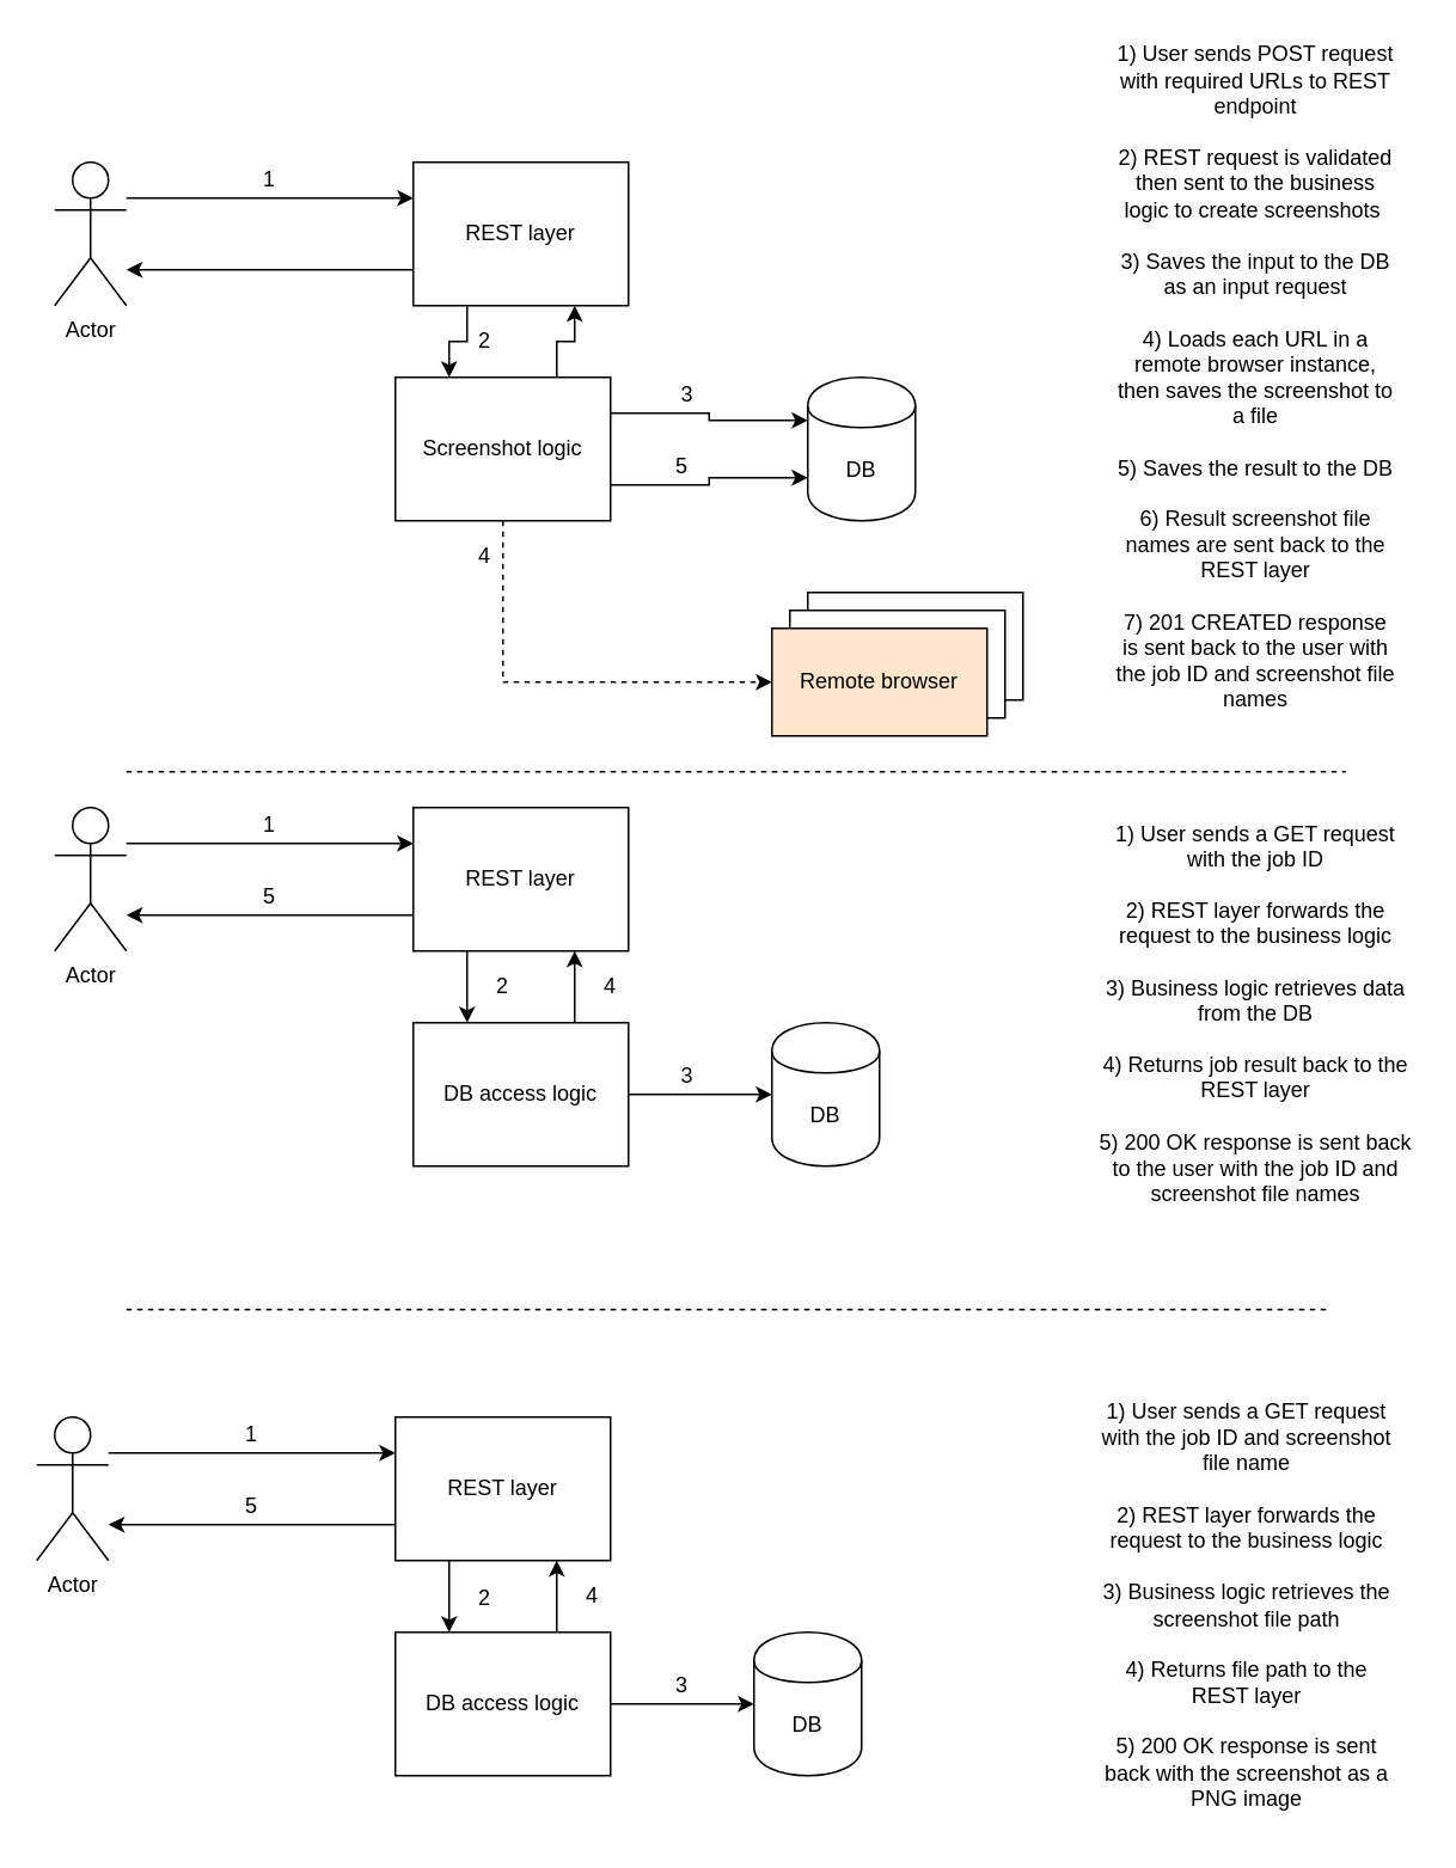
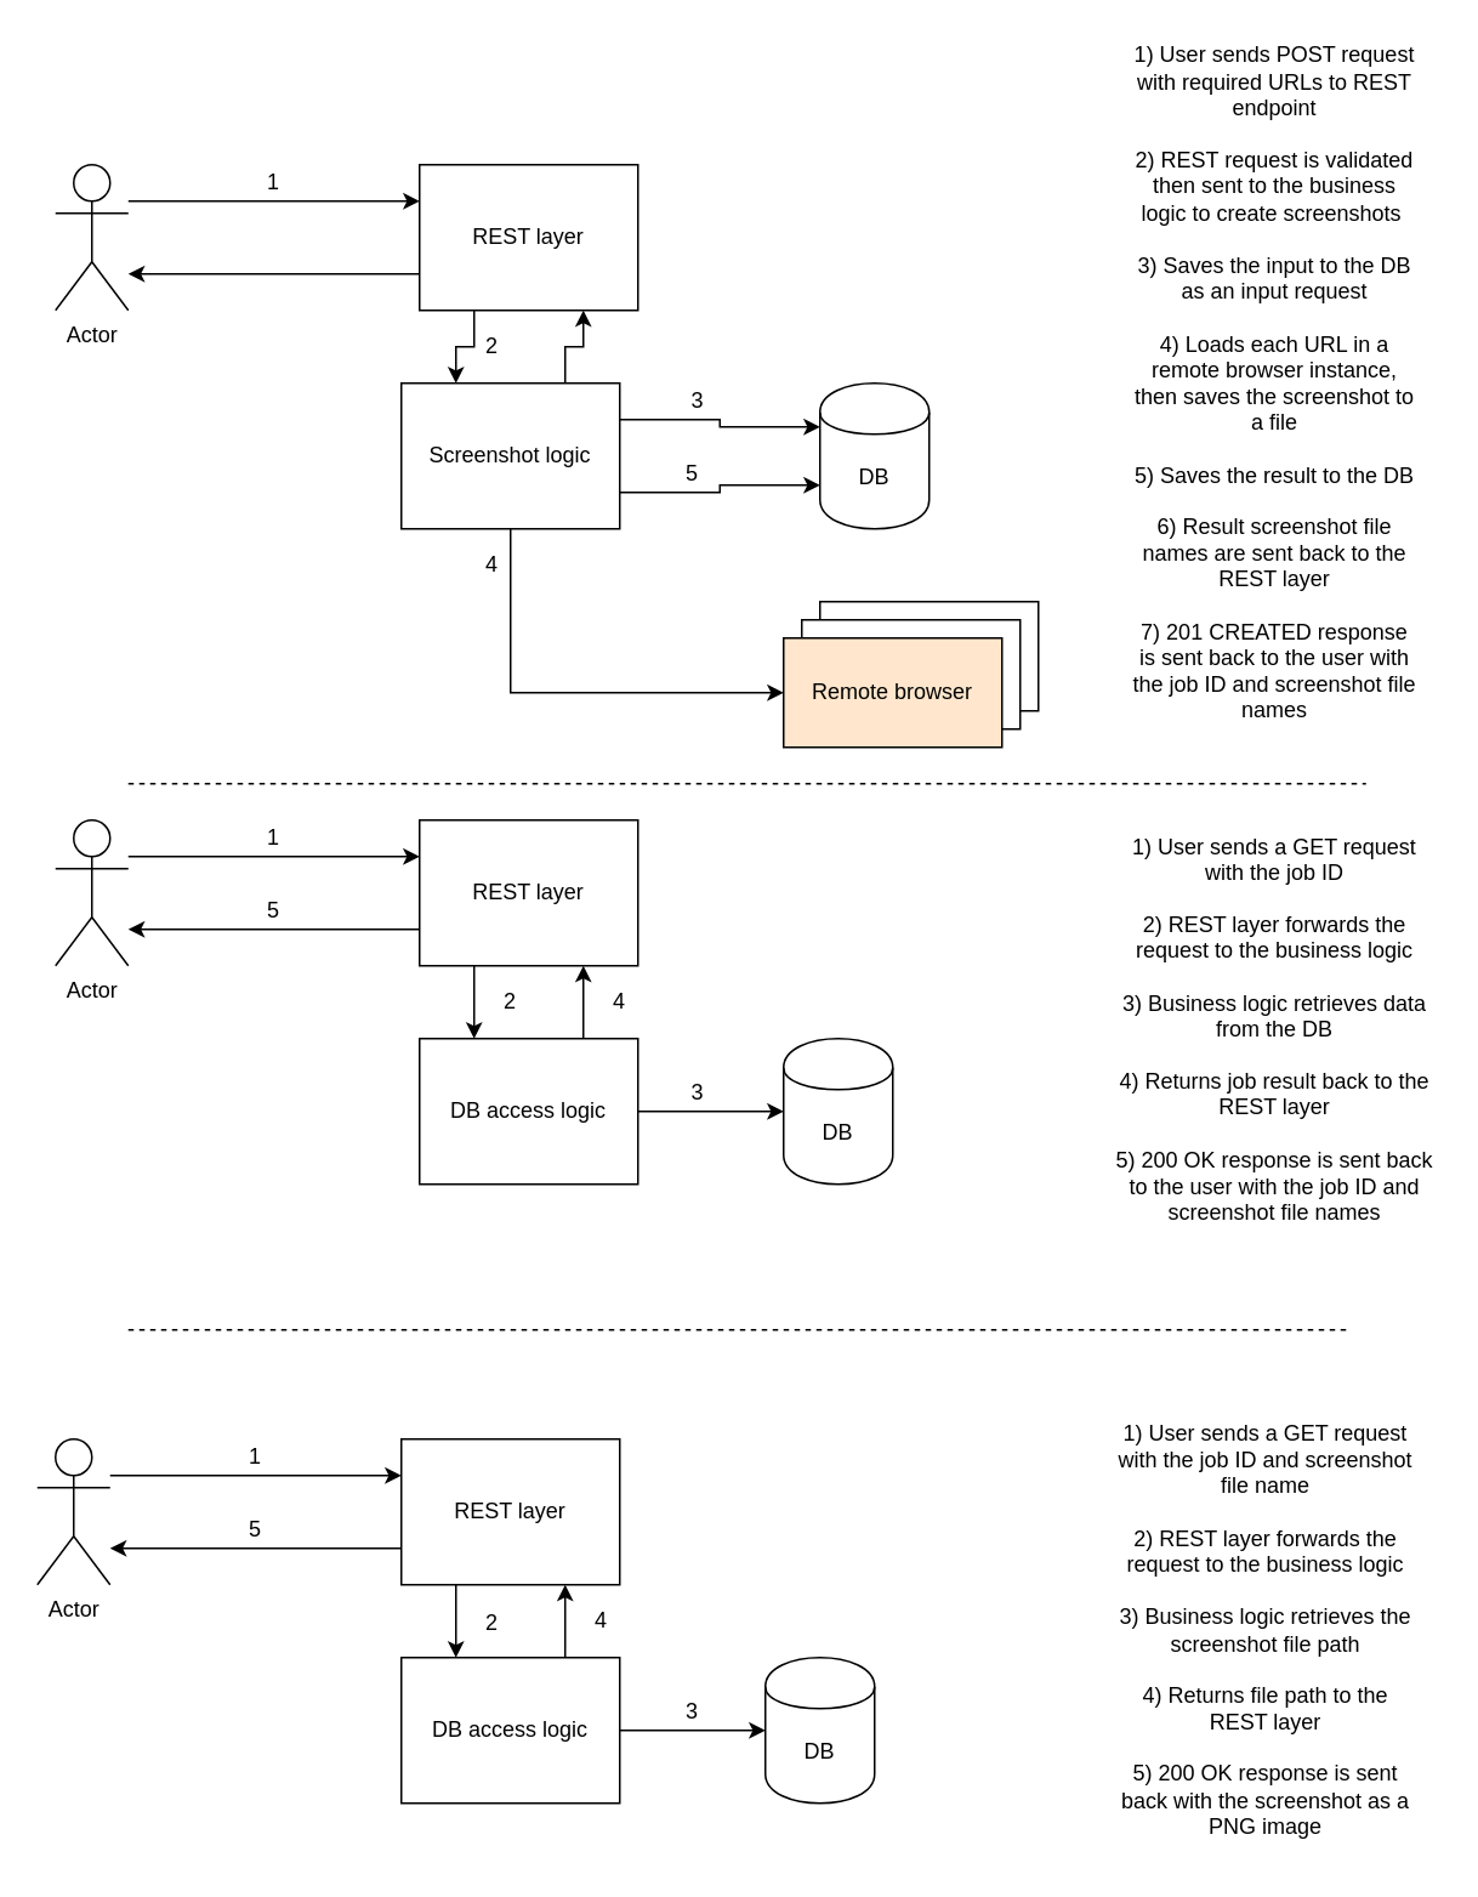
  <mxCell id="0" />
  <mxCell id="1" parent="0" />
  <mxCell id="2" value="Actor" style="shape=umlActor;verticalLabelPosition=bottom;labelBackgroundColor=#ffffff;verticalAlign=top;html=1;outlineConnect=0;" vertex="1" parent="1"><mxGeometry x="30" y="90" width="40" height="80" as="geometry" /></mxCell>
  <mxCell id="3" style="edgeStyle=orthogonalEdgeStyle;rounded=0;orthogonalLoop=1;jettySize=auto;html=1;exitX=0.25;exitY=1;exitDx=0;exitDy=0;entryX=0.25;entryY=0;entryDx=0;entryDy=0;" edge="1" parent="1" source="5" target="12"><mxGeometry relative="1" as="geometry" /></mxCell>
  <mxCell id="4" style="edgeStyle=orthogonalEdgeStyle;rounded=0;orthogonalLoop=1;jettySize=auto;html=1;exitX=0;exitY=0.75;exitDx=0;exitDy=0;" edge="1" parent="1" source="5"><mxGeometry relative="1" as="geometry"><mxPoint x="70" y="150" as="targetPoint" /></mxGeometry></mxCell>
  <mxCell id="5" value="REST layer&lt;br&gt;" style="rounded=0;whiteSpace=wrap;html=1;" vertex="1" parent="1"><mxGeometry x="230" y="90" width="120" height="80" as="geometry" /></mxCell>
  <mxCell id="6" value="1) User sends POST request with required URLs to REST endpoint&lt;br&gt;&lt;br&gt;2) REST request is validated then sent to the business logic to create screenshots&amp;nbsp;&lt;br&gt;&lt;br&gt;3) Saves the input to the DB as an input request&lt;br&gt;&lt;br&gt;4) Loads each URL in a remote browser instance, then saves the screenshot to a file&lt;br&gt;&lt;br&gt;5) Saves the result to the DB&lt;br&gt;&lt;br&gt;6) Result screenshot file names are sent back to the REST layer&lt;br&gt;&lt;br&gt;7) 201 CREATED response is sent back to the user with the job ID and screenshot file names&lt;br&gt;" style="text;html=1;strokeColor=none;fillColor=none;align=center;verticalAlign=middle;whiteSpace=wrap;rounded=0;" vertex="1" parent="1"><mxGeometry x="620" y="20" width="160" height="380" as="geometry" /></mxCell>
  <mxCell id="7" value="" style="endArrow=classic;html=1;entryX=0;entryY=0.25;entryDx=0;entryDy=0;" edge="1" parent="1" target="5"><mxGeometry width="50" height="50" relative="1" as="geometry"><mxPoint x="70" y="110" as="sourcePoint" /><mxPoint x="80" y="470" as="targetPoint" /></mxGeometry></mxCell>
- <mxCell id="8" style="edgeStyle=orthogonalEdgeStyle;rounded=0;orthogonalLoop=1;jettySize=auto;html=1;exitX=0.5;exitY=1;exitDx=0;exitDy=0;entryX=0;entryY=0.5;entryDx=0;entryDy=0;dashed=1;" edge="1" parent="1" source="12" target="15"><mxGeometry relative="1" as="geometry" /></mxCell>
+ <mxCell id="8" style="edgeStyle=orthogonalEdgeStyle;rounded=0;orthogonalLoop=1;jettySize=auto;html=1;exitX=0.5;exitY=1;exitDx=0;exitDy=0;entryX=0;entryY=0.5;entryDx=0;entryDy=0;" edge="1" parent="1" source="12" target="15"><mxGeometry relative="1" as="geometry" /></mxCell>
  <mxCell id="9" style="edgeStyle=orthogonalEdgeStyle;rounded=0;orthogonalLoop=1;jettySize=auto;html=1;exitX=1;exitY=0.75;exitDx=0;exitDy=0;entryX=0;entryY=0.7;entryDx=0;entryDy=0;" edge="1" parent="1" source="12" target="16"><mxGeometry relative="1" as="geometry" /></mxCell>
  <mxCell id="10" style="edgeStyle=orthogonalEdgeStyle;rounded=0;orthogonalLoop=1;jettySize=auto;html=1;exitX=1;exitY=0.25;exitDx=0;exitDy=0;entryX=0;entryY=0.3;entryDx=0;entryDy=0;" edge="1" parent="1" source="12" target="16"><mxGeometry relative="1" as="geometry" /></mxCell>
  <mxCell id="11" style="edgeStyle=orthogonalEdgeStyle;rounded=0;orthogonalLoop=1;jettySize=auto;html=1;exitX=0.75;exitY=0;exitDx=0;exitDy=0;entryX=0.75;entryY=1;entryDx=0;entryDy=0;" edge="1" parent="1" source="12" target="5"><mxGeometry relative="1" as="geometry" /></mxCell>
  <mxCell id="12" value="Screenshot logic" style="rounded=0;whiteSpace=wrap;html=1;" vertex="1" parent="1"><mxGeometry x="220" y="210" width="120" height="80" as="geometry" /></mxCell>
  <mxCell id="13" value="" style="rounded=0;whiteSpace=wrap;html=1;" vertex="1" parent="1"><mxGeometry x="450" y="330" width="120" height="60" as="geometry" /></mxCell>
  <mxCell id="14" value="" style="rounded=0;whiteSpace=wrap;html=1;" vertex="1" parent="1"><mxGeometry x="440" y="340" width="120" height="60" as="geometry" /></mxCell>
  <mxCell id="15" value="Remote browser" style="rounded=0;whiteSpace=wrap;html=1;fillColor=#ffe6cc;" vertex="1" parent="1"><mxGeometry x="430" y="350" width="120" height="60" as="geometry" /></mxCell>
  <mxCell id="16" value="DB&lt;br&gt;" style="shape=cylinder;whiteSpace=wrap;html=1;boundedLbl=1;backgroundOutline=1;" vertex="1" parent="1"><mxGeometry x="450" y="210" width="60" height="80" as="geometry" /></mxCell>
  <mxCell id="17" value="2" style="text;html=1;strokeColor=none;fillColor=none;align=center;verticalAlign=middle;whiteSpace=wrap;rounded=0;" vertex="1" parent="1"><mxGeometry x="250" y="180" width="40" height="20" as="geometry" /></mxCell>
  <mxCell id="18" value="3" style="text;html=1;strokeColor=none;fillColor=none;align=center;verticalAlign=middle;whiteSpace=wrap;rounded=0;" vertex="1" parent="1"><mxGeometry x="363" y="210" width="40" height="20" as="geometry" /></mxCell>
  <mxCell id="19" value="4" style="text;html=1;strokeColor=none;fillColor=none;align=center;verticalAlign=middle;whiteSpace=wrap;rounded=0;" vertex="1" parent="1"><mxGeometry x="250" y="300" width="40" height="20" as="geometry" /></mxCell>
  <mxCell id="20" value="5" style="text;html=1;strokeColor=none;fillColor=none;align=center;verticalAlign=middle;whiteSpace=wrap;rounded=0;" vertex="1" parent="1"><mxGeometry x="360" y="250" width="40" height="20" as="geometry" /></mxCell>
  <mxCell id="21" value="Actor" style="shape=umlActor;verticalLabelPosition=bottom;labelBackgroundColor=#ffffff;verticalAlign=top;html=1;outlineConnect=0;" vertex="1" parent="1"><mxGeometry x="30" y="450" width="40" height="80" as="geometry" /></mxCell>
  <mxCell id="22" style="edgeStyle=orthogonalEdgeStyle;rounded=0;orthogonalLoop=1;jettySize=auto;html=1;exitX=0.25;exitY=1;exitDx=0;exitDy=0;entryX=0.25;entryY=0;entryDx=0;entryDy=0;" edge="1" parent="1" source="24" target="27"><mxGeometry relative="1" as="geometry" /></mxCell>
  <mxCell id="23" style="edgeStyle=orthogonalEdgeStyle;rounded=0;orthogonalLoop=1;jettySize=auto;html=1;exitX=0;exitY=0.75;exitDx=0;exitDy=0;" edge="1" parent="1" source="24"><mxGeometry relative="1" as="geometry"><mxPoint x="70" y="510" as="targetPoint" /></mxGeometry></mxCell>
  <mxCell id="24" value="REST layer" style="rounded=0;whiteSpace=wrap;html=1;" vertex="1" parent="1"><mxGeometry x="230" y="450" width="120" height="80" as="geometry" /></mxCell>
  <mxCell id="25" style="edgeStyle=orthogonalEdgeStyle;rounded=0;orthogonalLoop=1;jettySize=auto;html=1;exitX=0.75;exitY=0;exitDx=0;exitDy=0;entryX=0.75;entryY=1;entryDx=0;entryDy=0;" edge="1" parent="1" source="27" target="24"><mxGeometry relative="1" as="geometry" /></mxCell>
  <mxCell id="26" style="edgeStyle=orthogonalEdgeStyle;rounded=0;orthogonalLoop=1;jettySize=auto;html=1;exitX=1;exitY=0.5;exitDx=0;exitDy=0;entryX=0;entryY=0.5;entryDx=0;entryDy=0;" edge="1" parent="1" source="27" target="30"><mxGeometry relative="1" as="geometry" /></mxCell>
  <mxCell id="27" value="DB access logic" style="rounded=0;whiteSpace=wrap;html=1;" vertex="1" parent="1"><mxGeometry x="230" y="570" width="120" height="80" as="geometry" /></mxCell>
  <mxCell id="28" value="" style="endArrow=none;dashed=1;html=1;" edge="1" parent="1"><mxGeometry width="50" height="50" relative="1" as="geometry"><mxPoint x="70" y="430" as="sourcePoint" /><mxPoint x="750" y="430" as="targetPoint" /></mxGeometry></mxCell>
  <mxCell id="29" value="" style="endArrow=classic;html=1;entryX=0;entryY=0.25;entryDx=0;entryDy=0;" edge="1" parent="1" target="24"><mxGeometry width="50" height="50" relative="1" as="geometry"><mxPoint x="70" y="470" as="sourcePoint" /><mxPoint x="130" y="470" as="targetPoint" /></mxGeometry></mxCell>
  <mxCell id="30" value="DB" style="shape=cylinder;whiteSpace=wrap;html=1;boundedLbl=1;backgroundOutline=1;" vertex="1" parent="1"><mxGeometry x="430" y="570" width="60" height="80" as="geometry" /></mxCell>
  <mxCell id="31" value="Actor" style="shape=umlActor;verticalLabelPosition=bottom;labelBackgroundColor=#ffffff;verticalAlign=top;html=1;outlineConnect=0;" vertex="1" parent="1"><mxGeometry x="20" y="790" width="40" height="80" as="geometry" /></mxCell>
  <mxCell id="32" style="edgeStyle=orthogonalEdgeStyle;rounded=0;orthogonalLoop=1;jettySize=auto;html=1;exitX=0.25;exitY=1;exitDx=0;exitDy=0;entryX=0.25;entryY=0;entryDx=0;entryDy=0;" edge="1" parent="1" source="34" target="37"><mxGeometry relative="1" as="geometry" /></mxCell>
  <mxCell id="33" style="edgeStyle=orthogonalEdgeStyle;rounded=0;orthogonalLoop=1;jettySize=auto;html=1;exitX=0;exitY=0.75;exitDx=0;exitDy=0;" edge="1" parent="1" source="34"><mxGeometry relative="1" as="geometry"><mxPoint x="60" y="850" as="targetPoint" /></mxGeometry></mxCell>
  <mxCell id="34" value="REST layer" style="rounded=0;whiteSpace=wrap;html=1;" vertex="1" parent="1"><mxGeometry x="220" y="790" width="120" height="80" as="geometry" /></mxCell>
  <mxCell id="35" style="edgeStyle=orthogonalEdgeStyle;rounded=0;orthogonalLoop=1;jettySize=auto;html=1;exitX=0.75;exitY=0;exitDx=0;exitDy=0;entryX=0.75;entryY=1;entryDx=0;entryDy=0;" edge="1" parent="1" source="37" target="34"><mxGeometry relative="1" as="geometry" /></mxCell>
  <mxCell id="36" style="edgeStyle=orthogonalEdgeStyle;rounded=0;orthogonalLoop=1;jettySize=auto;html=1;exitX=1;exitY=0.5;exitDx=0;exitDy=0;entryX=0;entryY=0.5;entryDx=0;entryDy=0;" edge="1" parent="1" source="37" target="39"><mxGeometry relative="1" as="geometry" /></mxCell>
  <mxCell id="37" value="DB access logic" style="rounded=0;whiteSpace=wrap;html=1;" vertex="1" parent="1"><mxGeometry x="220" y="910" width="120" height="80" as="geometry" /></mxCell>
  <mxCell id="38" value="" style="endArrow=classic;html=1;entryX=0;entryY=0.25;entryDx=0;entryDy=0;" edge="1" parent="1" target="34"><mxGeometry width="50" height="50" relative="1" as="geometry"><mxPoint x="60" y="810" as="sourcePoint" /><mxPoint x="120" y="810" as="targetPoint" /></mxGeometry></mxCell>
  <mxCell id="39" value="DB" style="shape=cylinder;whiteSpace=wrap;html=1;boundedLbl=1;backgroundOutline=1;" vertex="1" parent="1"><mxGeometry x="420" y="910" width="60" height="80" as="geometry" /></mxCell>
  <mxCell id="40" value="1) User sends a GET request with the job ID&lt;br&gt;&lt;br&gt;2) REST layer forwards the request to the business logic&lt;br&gt;&lt;br&gt;3) Business logic retrieves data from the DB&lt;br&gt;&lt;br&gt;4) Returns job result back to the REST layer&lt;br&gt;&lt;br&gt;5) 200 OK response is sent back to the user with the job ID and screenshot file names&lt;br&gt;" style="text;html=1;strokeColor=none;fillColor=none;align=center;verticalAlign=middle;whiteSpace=wrap;rounded=0;" vertex="1" parent="1"><mxGeometry x="610" y="450" width="180" height="230" as="geometry" /></mxCell>
  <mxCell id="41" value="" style="endArrow=none;dashed=1;html=1;" edge="1" parent="1"><mxGeometry width="50" height="50" relative="1" as="geometry"><mxPoint x="70" y="730" as="sourcePoint" /><mxPoint x="740" y="730" as="targetPoint" /></mxGeometry></mxCell>
  <mxCell id="42" value="1) User sends a GET request with the job ID and screenshot file name&lt;br&gt;&lt;br&gt;2) REST layer forwards the request to the business logic&lt;br&gt;&lt;br&gt;3) Business logic retrieves the screenshot file path&lt;br&gt;&lt;br&gt;4) Returns file path to the REST layer&lt;br&gt;&lt;br&gt;5) 200 OK response is sent back with the screenshot as a PNG image&lt;br&gt;" style="text;html=1;strokeColor=none;fillColor=none;align=center;verticalAlign=middle;whiteSpace=wrap;rounded=0;" vertex="1" parent="1"><mxGeometry x="610" y="770" width="170" height="250" as="geometry" /></mxCell>
  <mxCell id="43" value="1&lt;br&gt;" style="text;html=1;strokeColor=none;fillColor=none;align=center;verticalAlign=middle;whiteSpace=wrap;rounded=0;" vertex="1" parent="1"><mxGeometry x="130" y="450" width="40" height="20" as="geometry" /></mxCell>
  <mxCell id="44" value="1&lt;br&gt;" style="text;html=1;strokeColor=none;fillColor=none;align=center;verticalAlign=middle;whiteSpace=wrap;rounded=0;" vertex="1" parent="1"><mxGeometry x="120" y="790" width="40" height="20" as="geometry" /></mxCell>
  <mxCell id="45" value="1&lt;br&gt;" style="text;html=1;strokeColor=none;fillColor=none;align=center;verticalAlign=middle;whiteSpace=wrap;rounded=0;" vertex="1" parent="1"><mxGeometry x="130" y="90" width="40" height="20" as="geometry" /></mxCell>
  <mxCell id="46" value="2" style="text;html=1;strokeColor=none;fillColor=none;align=center;verticalAlign=middle;whiteSpace=wrap;rounded=0;" vertex="1" parent="1"><mxGeometry x="260" y="540" width="40" height="20" as="geometry" /></mxCell>
  <mxCell id="47" value="2" style="text;html=1;strokeColor=none;fillColor=none;align=center;verticalAlign=middle;whiteSpace=wrap;rounded=0;" vertex="1" parent="1"><mxGeometry x="250" y="881" width="40" height="20" as="geometry" /></mxCell>
  <mxCell id="48" value="3" style="text;html=1;strokeColor=none;fillColor=none;align=center;verticalAlign=middle;whiteSpace=wrap;rounded=0;" vertex="1" parent="1"><mxGeometry x="363" y="590" width="40" height="20" as="geometry" /></mxCell>
  <mxCell id="49" value="3" style="text;html=1;strokeColor=none;fillColor=none;align=center;verticalAlign=middle;whiteSpace=wrap;rounded=0;" vertex="1" parent="1"><mxGeometry x="360" y="930" width="40" height="20" as="geometry" /></mxCell>
  <mxCell id="50" value="4" style="text;html=1;strokeColor=none;fillColor=none;align=center;verticalAlign=middle;whiteSpace=wrap;rounded=0;" vertex="1" parent="1"><mxGeometry x="320" y="540" width="40" height="20" as="geometry" /></mxCell>
  <mxCell id="51" value="4" style="text;html=1;strokeColor=none;fillColor=none;align=center;verticalAlign=middle;whiteSpace=wrap;rounded=0;" vertex="1" parent="1"><mxGeometry x="310" y="880" width="40" height="20" as="geometry" /></mxCell>
  <mxCell id="52" value="5" style="text;html=1;strokeColor=none;fillColor=none;align=center;verticalAlign=middle;whiteSpace=wrap;rounded=0;" vertex="1" parent="1"><mxGeometry x="130" y="490" width="40" height="20" as="geometry" /></mxCell>
  <mxCell id="53" value="5" style="text;html=1;strokeColor=none;fillColor=none;align=center;verticalAlign=middle;whiteSpace=wrap;rounded=0;" vertex="1" parent="1"><mxGeometry x="120" y="830" width="40" height="20" as="geometry" /></mxCell>
